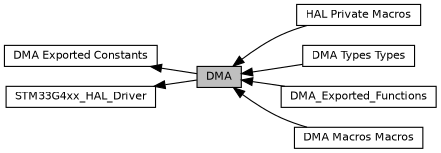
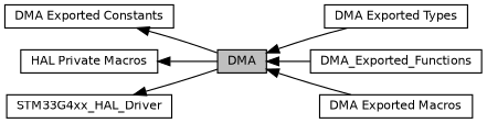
  digraph {
    rankdir=LR
    node [color=black fillcolor=white fontname=Helvetica fontsize=10 shape=box style=filled]
    edge [dir=back fontname=Helvetica fontsize=10 labelfontname=Helvetica labelfontsize=10 shape=plaintext style=solid]
    n1 [height=0.2 label="DMA Exported Constants" width=0.4]
    n2 [fillcolor=grey75 fontcolor=black height=0.2 label=DMA width=0.4]
    n3 [height=0.2 label="HAL Private Macros" width=0.4]
-   n4 [height=0.2 label="DMA Types Types" width=0.4]
+   n4 [height=0.2 label="DMA Exported Types" width=0.4]
    n5 [height=0.2 label=DMA_Exported_Functions width=0.4]
-   n6 [height=0.2 label="DMA Macros Macros" width=0.4]
+   n6 [height=0.2 label="DMA Exported Macros" width=0.4]
    n7 [height=0.2 label=STM33G4xx_HAL_Driver width=0.4]
    n1 -> n2
-   n2 -> n3
+   n3 -> n2
    n2 -> n4
    n2 -> n5
    n2 -> n6
    n7 -> n2
  }
